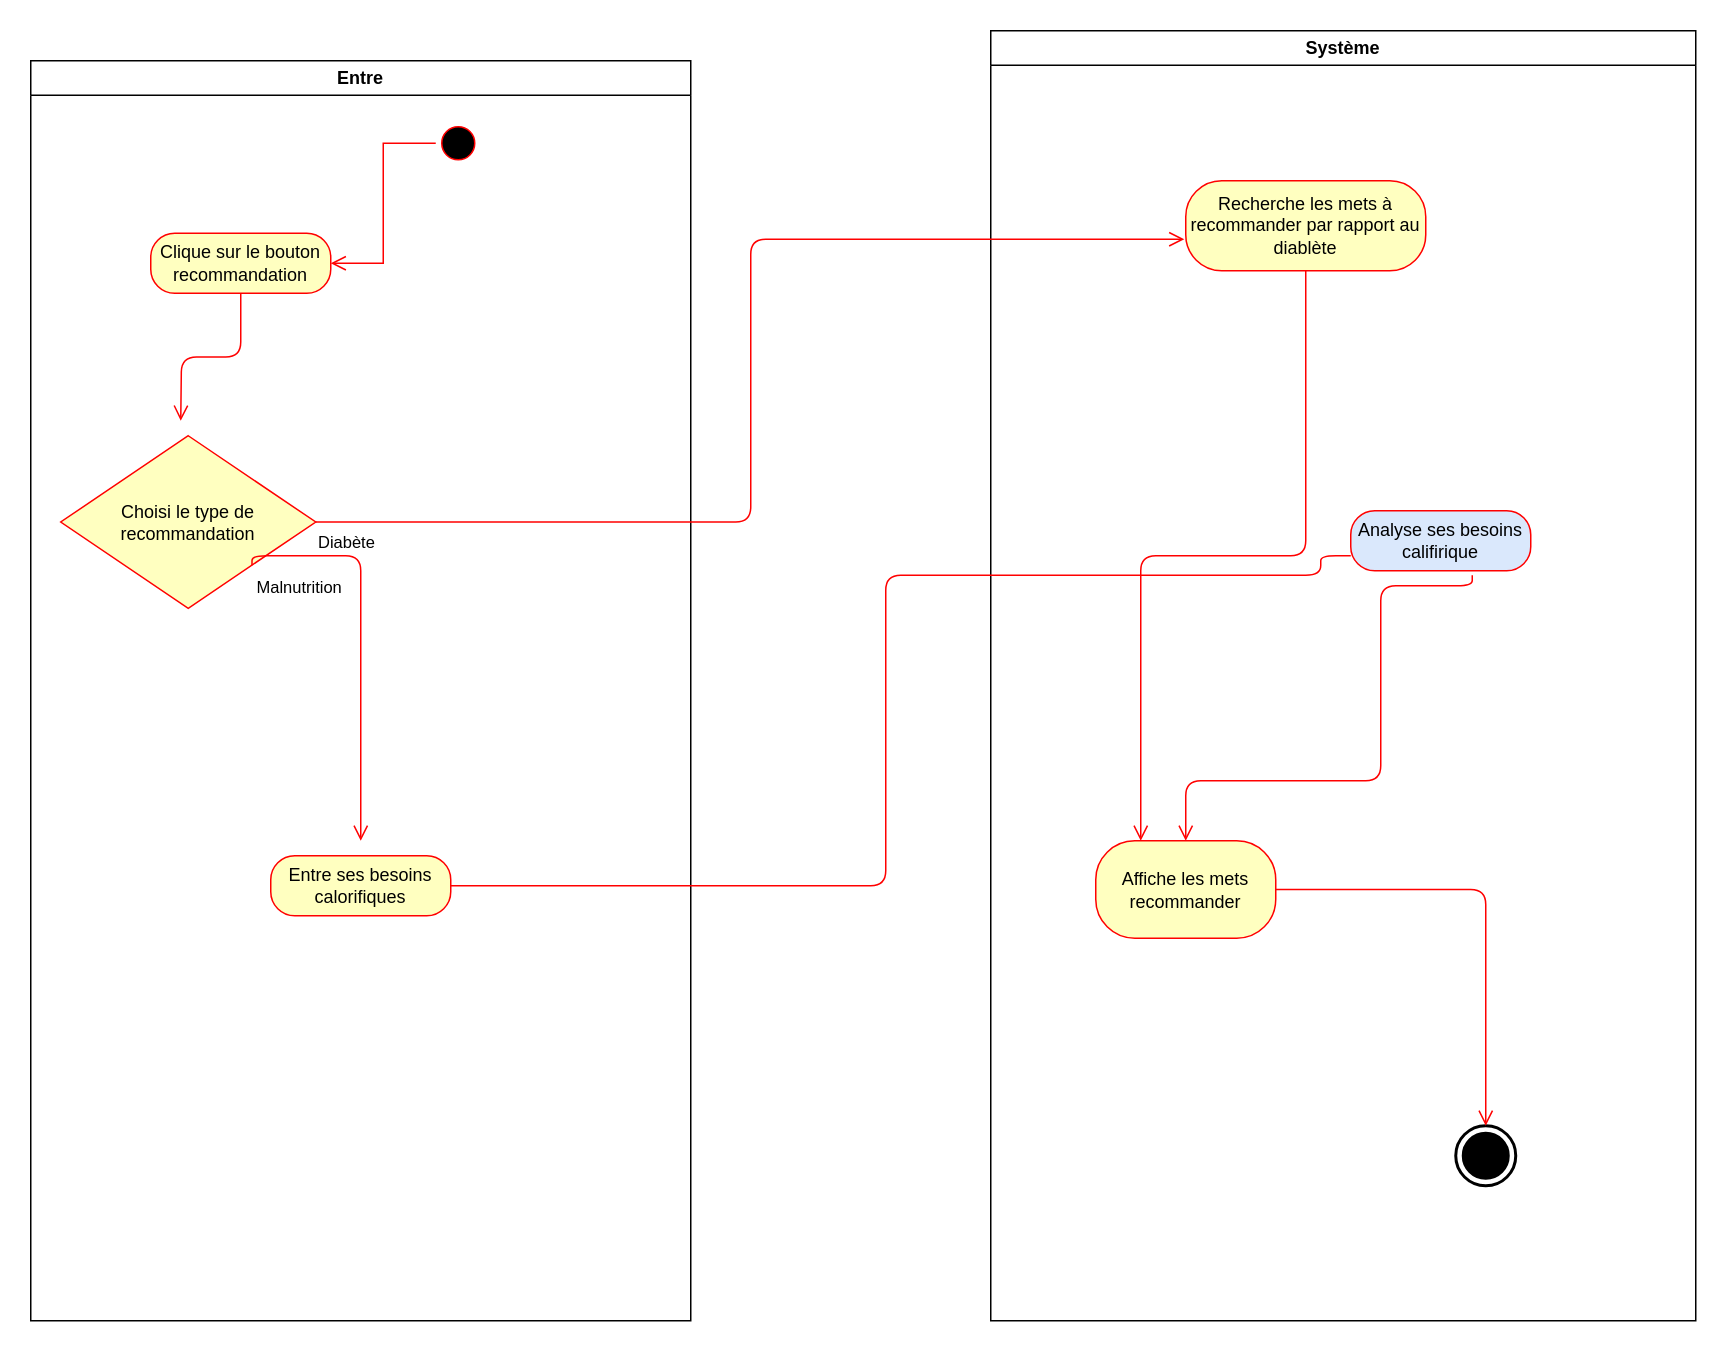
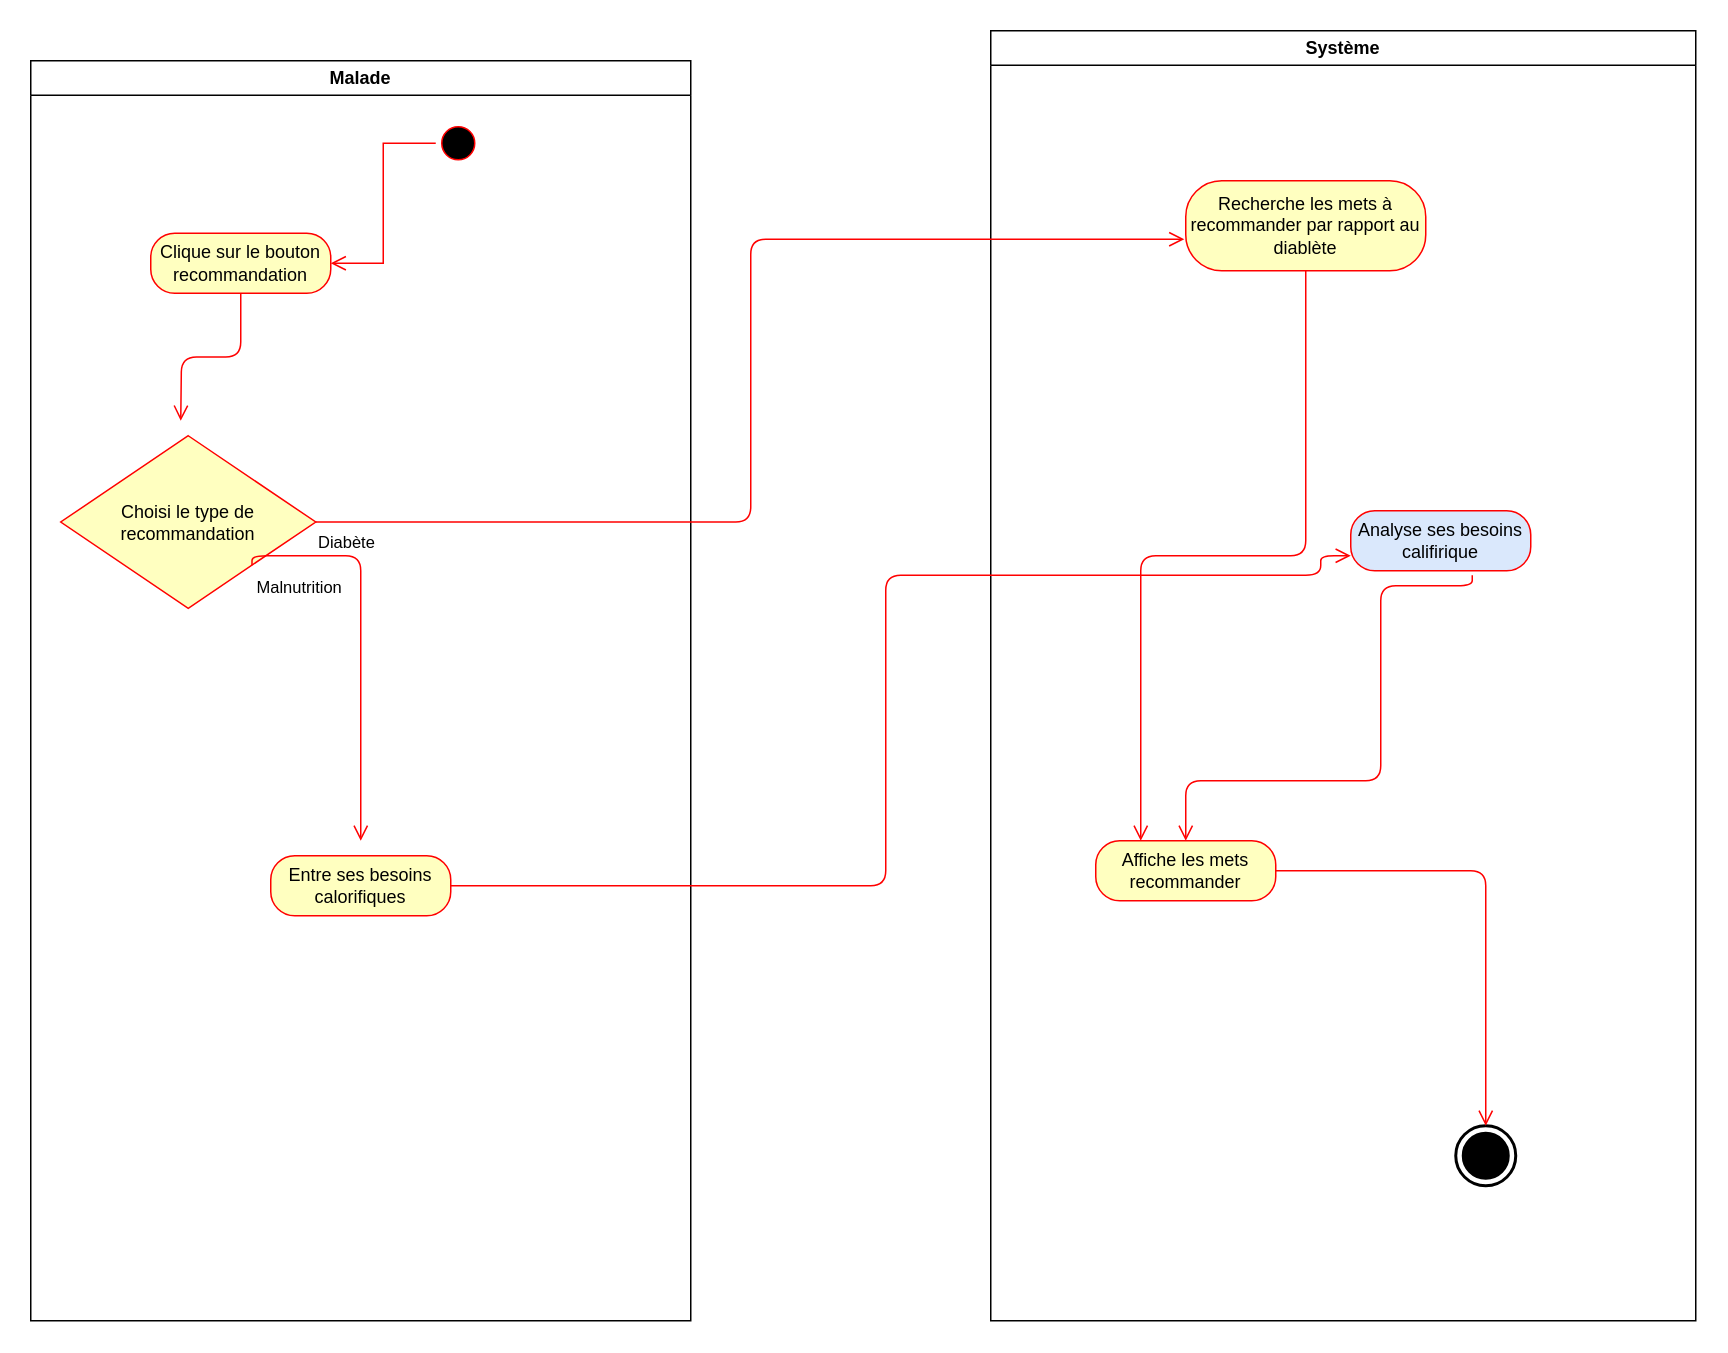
  <mxCell id="0" />
  <mxCell id="1" parent="0" />
- <mxCell id="2" value="Entre" style="swimlane;whiteSpace=wrap" parent="1" vertex="1"><mxGeometry x="20" y="40" width="440" height="840" as="geometry" /></mxCell>
+ <mxCell id="2" value="Malade" style="swimlane;whiteSpace=wrap" parent="1" vertex="1"><mxGeometry x="20" y="40" width="440" height="840" as="geometry" /></mxCell>
  <mxCell id="3" value="" style="ellipse;shape=startState;fillColor=#000000;strokeColor=#ff0000;" parent="2" vertex="1"><mxGeometry x="270" y="40" width="30" height="30" as="geometry" /></mxCell>
  <mxCell id="4" value="" style="edgeStyle=elbowEdgeStyle;elbow=horizontal;verticalAlign=bottom;endArrow=open;endSize=8;strokeColor=#FF0000;endFill=1;rounded=0" parent="2" source="3" target="5" edge="1"><mxGeometry x="100" y="40" as="geometry"><mxPoint x="140" y="110" as="targetPoint" /></mxGeometry></mxCell>
  <mxCell id="5" value="&lt;div&gt;Clique sur le bouton recommandation&lt;/div&gt;" style="rounded=1;whiteSpace=wrap;html=1;arcSize=40;fontColor=#000000;fillColor=#ffffc0;strokeColor=#ff0000;" parent="2" vertex="1"><mxGeometry x="80" y="115" width="120" height="40" as="geometry" /></mxCell>
  <mxCell id="6" value="" style="edgeStyle=orthogonalEdgeStyle;html=1;verticalAlign=bottom;endArrow=open;endSize=8;strokeColor=#ff0000;entryX=0.75;entryY=0;entryDx=0;entryDy=0;" parent="2" source="5" edge="1"><mxGeometry relative="1" as="geometry"><mxPoint x="100" y="240" as="targetPoint" /></mxGeometry></mxCell>
  <mxCell id="7" value="Choisi le type de &lt;br&gt;recommandation" style="rhombus;whiteSpace=wrap;html=1;fillColor=#ffffc0;strokeColor=#ff0000;" parent="2" vertex="1"><mxGeometry x="20" y="250" width="170" height="115" as="geometry" /></mxCell>
  <mxCell id="8" value="Entre ses besoins calorifiques" style="rounded=1;whiteSpace=wrap;html=1;arcSize=40;fontColor=#000000;fillColor=#ffffc0;strokeColor=#ff0000;" parent="2" vertex="1"><mxGeometry x="160" y="530" width="120" height="40" as="geometry" /></mxCell>
  <mxCell id="9" value="Système" style="swimlane;whiteSpace=wrap" parent="1" vertex="1"><mxGeometry x="660" y="20" width="470" height="860" as="geometry" /></mxCell>
  <mxCell id="10" value="" style="html=1;shape=mxgraph.sysml.actFinal;strokeWidth=2;verticalLabelPosition=bottom;verticalAlignment=top;" parent="9" vertex="1"><mxGeometry x="310" y="730" width="40" height="40" as="geometry" /></mxCell>
  <mxCell id="11" value="Analyse ses besoins califirique" style="rounded=1;whiteSpace=wrap;html=1;arcSize=40;fontColor=#000000;fillColor=#dae8fc;strokeColor=#ff0000;" parent="9" vertex="1"><mxGeometry x="240" y="320" width="120" height="40" as="geometry" /></mxCell>
  <mxCell id="12" value="" style="edgeStyle=orthogonalEdgeStyle;html=1;verticalAlign=bottom;endArrow=open;endSize=8;strokeColor=#ff0000;entryX=0.5;entryY=0;entryDx=0;entryDy=0;exitX=0.675;exitY=1.075;exitDx=0;exitDy=0;exitPerimeter=0;" parent="9" source="11" edge="1" target="13"><mxGeometry relative="1" as="geometry"><mxPoint x="140" y="490" as="targetPoint" /><mxPoint x="320" y="370" as="sourcePoint" /><Array as="points"><mxPoint x="321" y="370" /><mxPoint x="260" y="370" /><mxPoint x="260" y="500" /><mxPoint x="130" y="500" /></Array></mxGeometry></mxCell>
- <mxCell id="13" value="Affiche les mets recommander" style="rounded=1;whiteSpace=wrap;html=1;arcSize=40;fontColor=#000000;fillColor=#ffffc0;strokeColor=#ff0000;" vertex="1" parent="9"><mxGeometry x="70" y="540" width="120" height="65" as="geometry" /></mxCell>
+ <mxCell id="13" value="Affiche les mets recommander" style="rounded=1;whiteSpace=wrap;html=1;arcSize=40;fontColor=#000000;fillColor=#ffffc0;strokeColor=#ff0000;" vertex="1" parent="9"><mxGeometry x="70" y="540" width="120" height="40" as="geometry" /></mxCell>
  <mxCell id="14" value="" style="edgeStyle=orthogonalEdgeStyle;html=1;verticalAlign=bottom;endArrow=open;endSize=8;strokeColor=#ff0000;entryX=0.5;entryY=0;entryDx=0;entryDy=0;entryPerimeter=0;" edge="1" source="13" parent="9" target="10"><mxGeometry relative="1" as="geometry"><mxPoint x="180" y="670" as="targetPoint" /></mxGeometry></mxCell>
  <mxCell id="15" value="Recherche les mets à recommander par rapport au diablète" style="rounded=1;whiteSpace=wrap;html=1;arcSize=40;fontColor=#000000;fillColor=#ffffc0;strokeColor=#ff0000;" vertex="1" parent="9"><mxGeometry x="130" y="100" width="160" height="60" as="geometry" /></mxCell>
  <mxCell id="16" value="" style="edgeStyle=orthogonalEdgeStyle;html=1;verticalAlign=bottom;endArrow=open;endSize=8;strokeColor=#ff0000;entryX=0.25;entryY=0;entryDx=0;entryDy=0;" edge="1" source="15" parent="9" target="13"><mxGeometry relative="1" as="geometry"><mxPoint x="100" y="530" as="targetPoint" /></mxGeometry></mxCell>
  <mxCell id="17" value="Malnutrition" style="edgeStyle=orthogonalEdgeStyle;html=1;align=left;verticalAlign=bottom;endArrow=open;endSize=8;strokeColor=#ff0000;exitX=1;exitY=1;exitDx=0;exitDy=0;" parent="1" source="7" edge="1"><mxGeometry x="-0.81" y="-35" relative="1" as="geometry"><mxPoint x="240" y="560" as="targetPoint" /><mxPoint x="-18" y="-5" as="offset" /><Array as="points"><mxPoint x="168" y="370" /><mxPoint x="240" y="370" /></Array></mxGeometry></mxCell>
  <mxCell id="18" value="Diabète" style="edgeStyle=orthogonalEdgeStyle;html=1;align=left;verticalAlign=top;endArrow=open;endSize=8;strokeColor=#ff0000;entryX=-0.006;entryY=0.65;entryDx=0;entryDy=0;entryPerimeter=0;" parent="1" source="7" edge="1" target="15"><mxGeometry x="-1" relative="1" as="geometry"><mxPoint x="470" y="380" as="targetPoint" /><mxPoint x="180" y="340" as="sourcePoint" /></mxGeometry></mxCell>
- <mxCell id="19" value="" style="edgeStyle=orthogonalEdgeStyle;html=1;verticalAlign=bottom;endArrow=none;endSize=8;strokeColor=#ff0000;entryX=0;entryY=0.75;entryDx=0;entryDy=0;" parent="1" source="8" edge="1" target="11"><mxGeometry relative="1" as="geometry"><mxPoint x="140" y="630" as="targetPoint" /><Array as="points"><mxPoint x="590" y="590" /><mxPoint x="590" y="383" /><mxPoint x="880" y="383" /><mxPoint x="880" y="370" /></Array></mxGeometry></mxCell>
+ <mxCell id="19" value="" style="edgeStyle=orthogonalEdgeStyle;html=1;verticalAlign=bottom;endArrow=open;endSize=8;strokeColor=#ff0000;entryX=0;entryY=0.75;entryDx=0;entryDy=0;" parent="1" source="8" edge="1" target="11"><mxGeometry relative="1" as="geometry"><mxPoint x="140" y="630" as="targetPoint" /><Array as="points"><mxPoint x="590" y="590" /><mxPoint x="590" y="383" /><mxPoint x="880" y="383" /><mxPoint x="880" y="370" /></Array></mxGeometry></mxCell>
